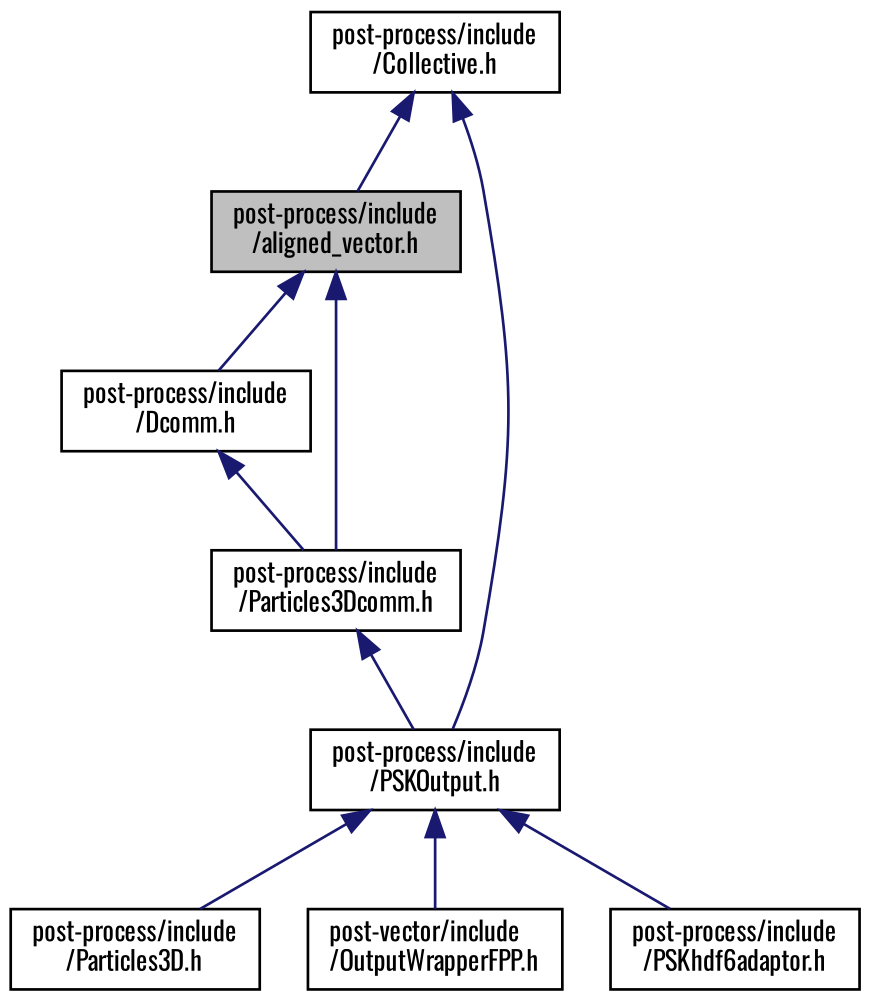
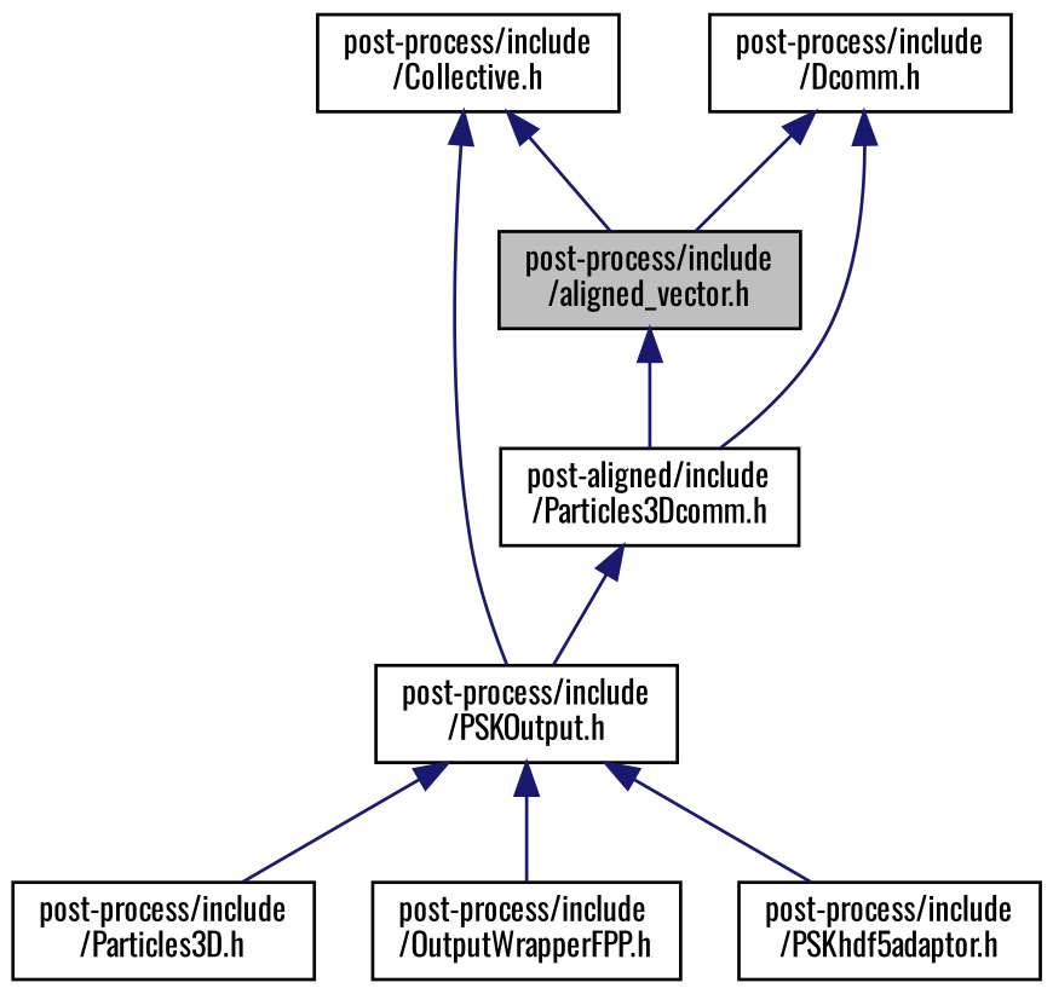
  digraph {
    fontname=Oswald
    node [color=black fillcolor=white fontname=Oswald fontsize=10 shape=record style=filled]
    edge [color=midnightblue dir=back fontname=Oswald fontsize=10 labelfontname=Helvetica labelfontsize=10 style=solid]
    n1 [fillcolor=grey75 fontcolor=black height=0.2 label="post-process/include\l/aligned_vector.h" width=0.4]
    n2 [height=0.2 label="post-process/include\l/Dcomm.h" width=0.4]
-   n3 [height=0.2 label="post-process/include\l/Particles3Dcomm.h" width=0.4]
+   n3 [height=0.2 label="post-aligned/include\l/Particles3Dcomm.h" width=0.4]
    n4 [height=0.2 label="post-process/include\l/PSKOutput.h" width=0.4]
    n5 [height=0.2 label="post-process/include\l/Collective.h" width=0.4]
    n6 [height=0.2 label="post-process/include\l/Particles3D.h" width=0.4]
-   n7 [height=0.2 label="post-vector/include\l/OutputWrapperFPP.h" width=0.4]
-   n8 [height=0.2 label="post-process/include\l/PSKhdf6adaptor.h" width=0.4]
-   n1 -> n2
+   n7 [height=0.2 label="post-process/include\l/OutputWrapperFPP.h" width=0.4]
+   n8 [height=0.2 label="post-process/include\l/PSKhdf5adaptor.h" width=0.4]
+   n2 -> n1
    n1 -> n3
    n2 -> n3
    n3 -> n4
    n4 -> n6
    n4 -> n7
    n4 -> n8
    n5 -> n1
    n5 -> n4
  }
